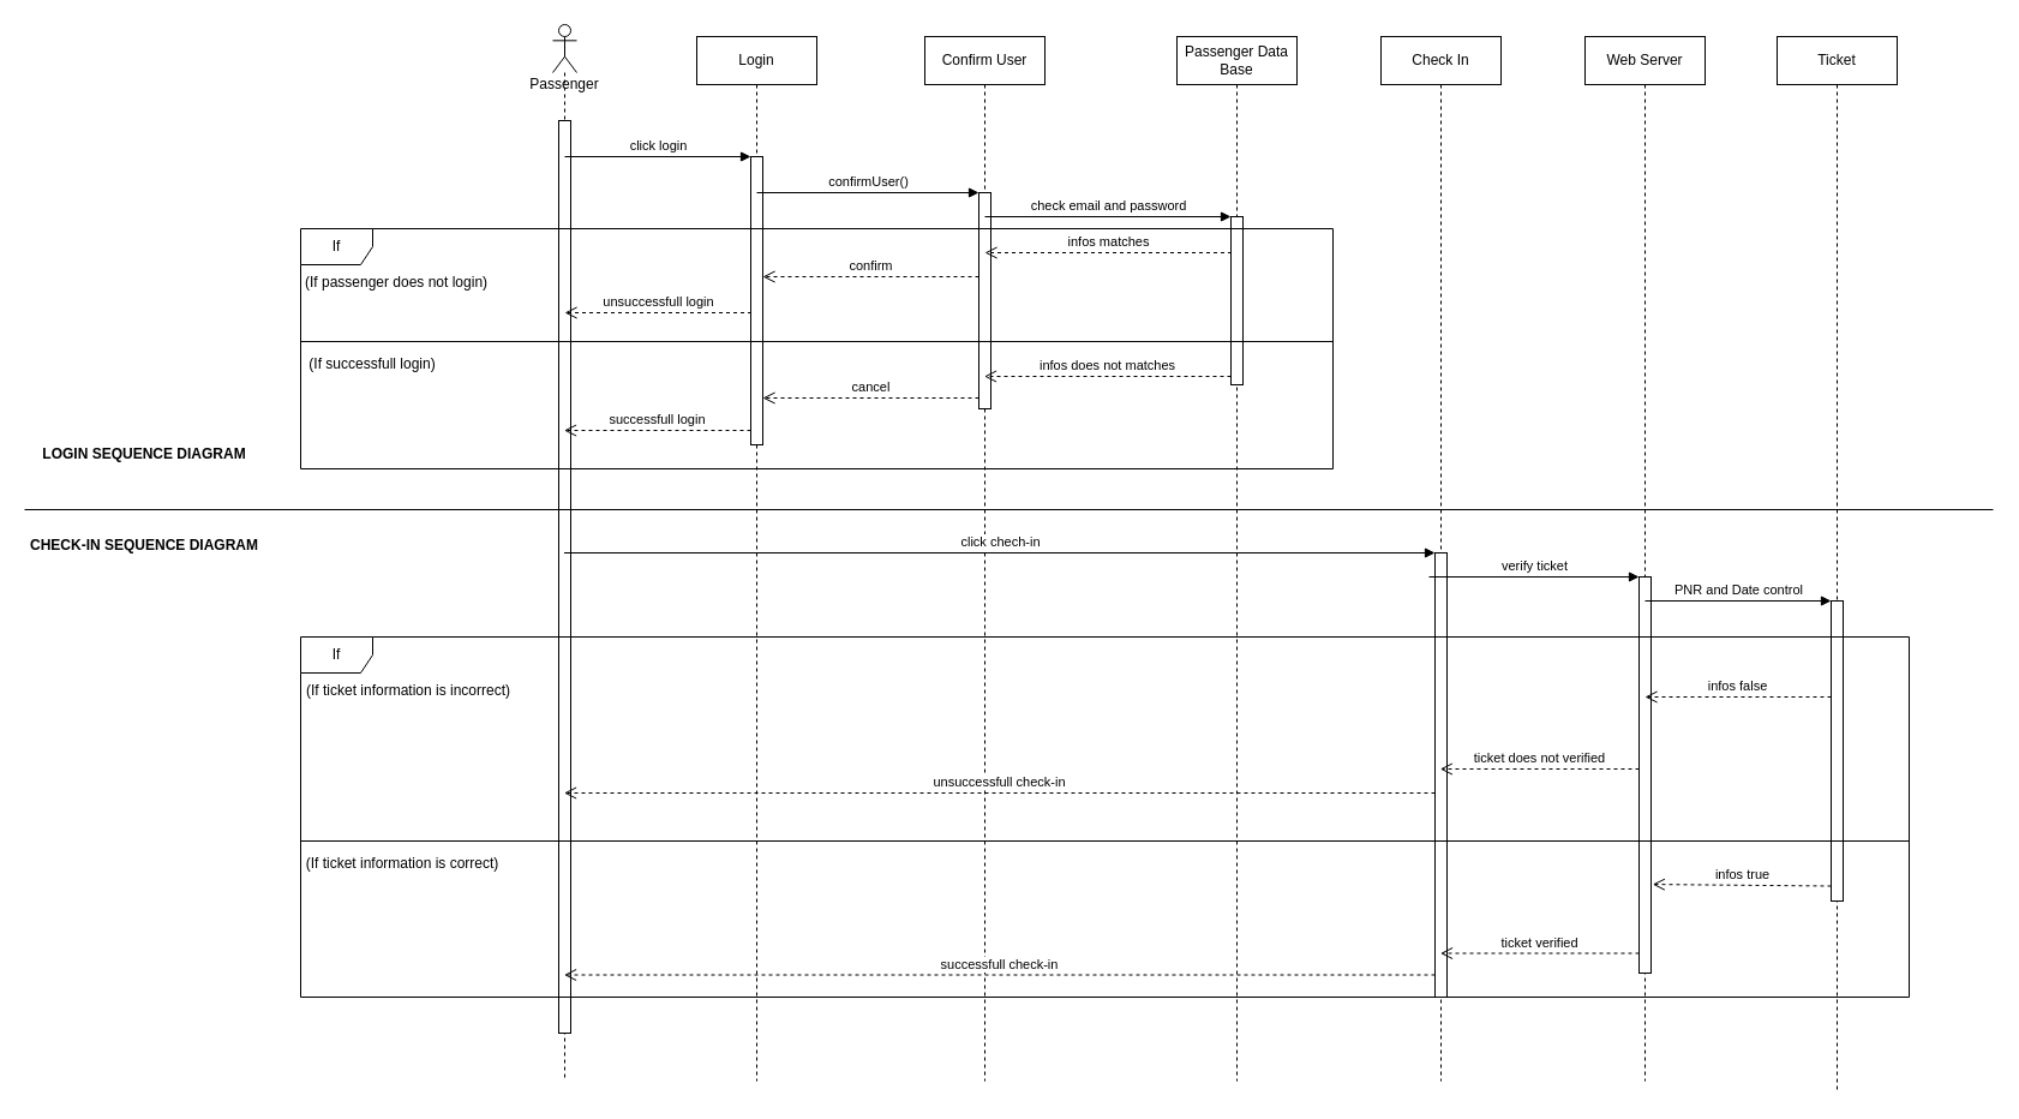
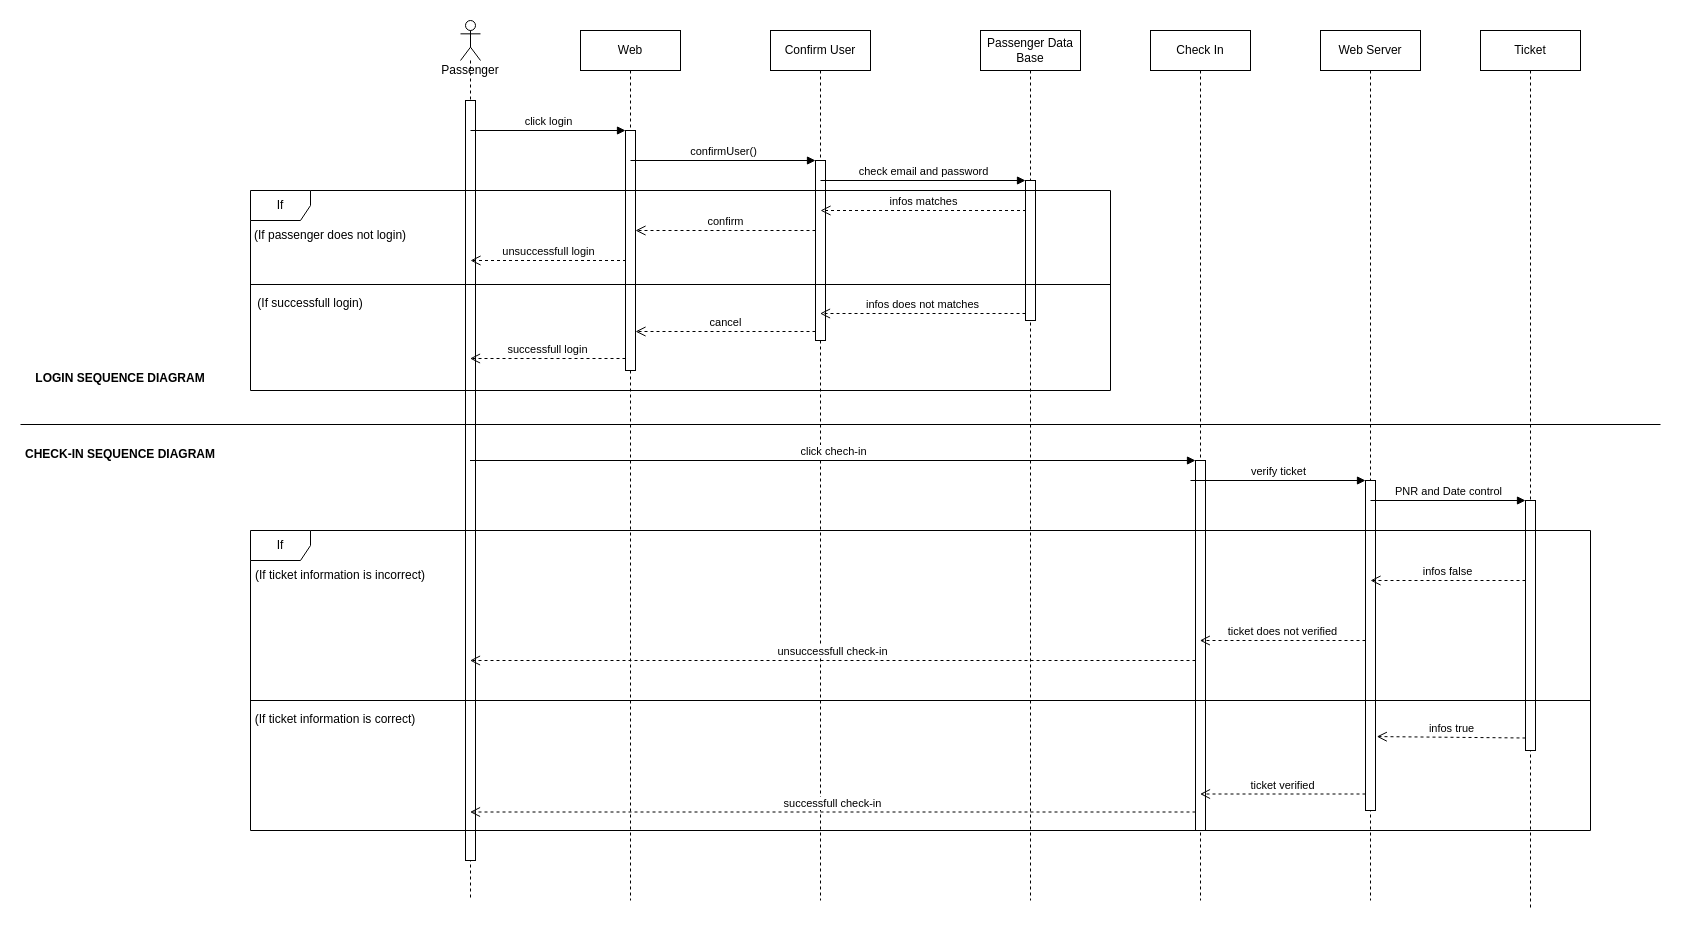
  <mxCell id="0" />
  <mxCell id="1" parent="0" />
  <mxCell id="2" value="Passenger" style="shape=umlLifeline;participant=umlActor;perimeter=lifelinePerimeter;whiteSpace=wrap;html=1;container=1;collapsible=0;recursiveResize=0;verticalAlign=top;spacingTop=36;outlineConnect=0;" parent="1" vertex="1"><mxGeometry x="460" y="20" width="20" height="880" as="geometry" /></mxCell>
  <mxCell id="3" value="" style="html=1;points=[];perimeter=orthogonalPerimeter;" parent="2" vertex="1"><mxGeometry x="5" y="80" width="10" height="760" as="geometry" /></mxCell>
- <mxCell id="4" value="Login" style="shape=umlLifeline;perimeter=lifelinePerimeter;whiteSpace=wrap;html=1;container=1;collapsible=0;recursiveResize=0;outlineConnect=0;" parent="1" vertex="1"><mxGeometry x="580" y="30" width="100" height="870" as="geometry" /></mxCell>
+ <mxCell id="4" value="Web" style="shape=umlLifeline;perimeter=lifelinePerimeter;whiteSpace=wrap;html=1;container=1;collapsible=0;recursiveResize=0;outlineConnect=0;" parent="1" vertex="1"><mxGeometry x="580" y="30" width="100" height="870" as="geometry" /></mxCell>
  <mxCell id="5" value="" style="html=1;points=[];perimeter=orthogonalPerimeter;" parent="4" vertex="1"><mxGeometry x="45" y="100" width="10" height="240" as="geometry" /></mxCell>
  <mxCell id="6" value="Confirm User" style="shape=umlLifeline;perimeter=lifelinePerimeter;whiteSpace=wrap;html=1;container=1;collapsible=0;recursiveResize=0;outlineConnect=0;" parent="1" vertex="1"><mxGeometry x="770" y="30" width="100" height="870" as="geometry" /></mxCell>
  <mxCell id="7" value="" style="html=1;points=[];perimeter=orthogonalPerimeter;" parent="6" vertex="1"><mxGeometry x="45" y="130" width="10" height="180" as="geometry" /></mxCell>
  <mxCell id="8" value="confirm" style="html=1;verticalAlign=bottom;endArrow=open;dashed=1;endSize=8;exitX=0;exitY=0.95;rounded=0;" parent="6" edge="1"><mxGeometry relative="1" as="geometry"><mxPoint x="-135" y="200" as="targetPoint" /><mxPoint x="45" y="200" as="sourcePoint" /></mxGeometry></mxCell>
  <mxCell id="9" value="Passenger Data Base" style="shape=umlLifeline;perimeter=lifelinePerimeter;whiteSpace=wrap;html=1;container=1;collapsible=0;recursiveResize=0;outlineConnect=0;" parent="1" vertex="1"><mxGeometry x="980" y="30" width="100" height="870" as="geometry" /></mxCell>
  <mxCell id="10" value="" style="html=1;points=[];perimeter=orthogonalPerimeter;" parent="9" vertex="1"><mxGeometry x="45" y="150" width="10" height="140" as="geometry" /></mxCell>
  <mxCell id="11" value="click login" style="html=1;verticalAlign=bottom;endArrow=block;entryX=0;entryY=0;rounded=0;" parent="1" target="5" edge="1"><mxGeometry relative="1" as="geometry"><mxPoint x="470" y="130" as="sourcePoint" /></mxGeometry></mxCell>
  <mxCell id="12" value="successfull login" style="html=1;verticalAlign=bottom;endArrow=open;dashed=1;endSize=8;exitX=0;exitY=0.95;rounded=0;" parent="1" source="5" target="2" edge="1"><mxGeometry relative="1" as="geometry"><mxPoint x="470" y="206" as="targetPoint" /></mxGeometry></mxCell>
  <mxCell id="13" value="confirmUser()" style="html=1;verticalAlign=bottom;endArrow=block;entryX=0;entryY=0;rounded=0;" parent="1" target="7" edge="1"><mxGeometry relative="1" as="geometry"><mxPoint x="630" y="160" as="sourcePoint" /></mxGeometry></mxCell>
  <mxCell id="14" value="cancel" style="html=1;verticalAlign=bottom;endArrow=open;dashed=1;endSize=8;exitX=0;exitY=0.95;rounded=0;" parent="1" source="7" target="5" edge="1"><mxGeometry relative="1" as="geometry"><mxPoint x="630" y="236" as="targetPoint" /></mxGeometry></mxCell>
  <mxCell id="15" value="check email and password" style="html=1;verticalAlign=bottom;endArrow=block;entryX=0;entryY=0;rounded=0;" parent="1" target="10" edge="1"><mxGeometry relative="1" as="geometry"><mxPoint x="820" y="180" as="sourcePoint" /></mxGeometry></mxCell>
  <mxCell id="16" value="infos does not matches" style="html=1;verticalAlign=bottom;endArrow=open;dashed=1;endSize=8;exitX=0;exitY=0.95;rounded=0;" parent="1" source="10" target="6" edge="1"><mxGeometry relative="1" as="geometry"><mxPoint x="820" y="256" as="targetPoint" /></mxGeometry></mxCell>
  <mxCell id="17" value="infos matches" style="html=1;verticalAlign=bottom;endArrow=open;dashed=1;endSize=8;exitX=0;exitY=0.95;rounded=0;" parent="1" edge="1"><mxGeometry relative="1" as="geometry"><mxPoint x="820" y="210" as="targetPoint" /><mxPoint x="1025.5" y="210" as="sourcePoint" /><Array as="points"><mxPoint x="930" y="210" /></Array></mxGeometry></mxCell>
  <mxCell id="18" value="unsuccessfull login" style="html=1;verticalAlign=bottom;endArrow=open;dashed=1;endSize=8;exitX=0;exitY=0.95;rounded=0;" parent="1" edge="1"><mxGeometry relative="1" as="geometry"><mxPoint x="470" y="260" as="targetPoint" /><mxPoint x="625.5" y="260" as="sourcePoint" /></mxGeometry></mxCell>
  <mxCell id="19" value="If" style="shape=umlFrame;whiteSpace=wrap;html=1;" parent="1" vertex="1"><mxGeometry x="250" y="190" width="860" height="200" as="geometry" /></mxCell>
  <mxCell id="20" value="" style="line;strokeWidth=1;fillColor=none;align=left;verticalAlign=middle;spacingTop=-1;spacingLeft=3;spacingRight=3;rotatable=0;labelPosition=right;points=[];portConstraint=eastwest;" parent="1" vertex="1"><mxGeometry x="250" y="280" width="860" height="8" as="geometry" /></mxCell>
  <mxCell id="21" value="(If passenger does not login)" style="text;html=1;strokeColor=none;fillColor=none;align=center;verticalAlign=middle;whiteSpace=wrap;rounded=0;" parent="1" vertex="1"><mxGeometry x="240" y="220" width="180" height="30" as="geometry" /></mxCell>
  <mxCell id="22" value="(If successfull login)" style="text;html=1;strokeColor=none;fillColor=none;align=center;verticalAlign=middle;whiteSpace=wrap;rounded=0;" parent="1" vertex="1"><mxGeometry x="220" y="288" width="180" height="30" as="geometry" /></mxCell>
  <mxCell id="23" value="Check In" style="shape=umlLifeline;perimeter=lifelinePerimeter;whiteSpace=wrap;html=1;container=1;collapsible=0;recursiveResize=0;outlineConnect=0;" parent="1" vertex="1"><mxGeometry x="1150" y="30" width="100" height="870" as="geometry" /></mxCell>
  <mxCell id="24" value="" style="html=1;points=[];perimeter=orthogonalPerimeter;" parent="23" vertex="1"><mxGeometry x="45" y="430" width="10" height="370" as="geometry" /></mxCell>
  <mxCell id="25" value="unsuccessfull check-in" style="html=1;verticalAlign=bottom;endArrow=open;dashed=1;endSize=8;rounded=0;" parent="23" target="2" edge="1"><mxGeometry relative="1" as="geometry"><mxPoint x="45" y="630" as="sourcePoint" /><mxPoint x="-35" y="630" as="targetPoint" /></mxGeometry></mxCell>
  <mxCell id="26" value="click chech-in" style="html=1;verticalAlign=bottom;endArrow=block;entryX=0;entryY=0;rounded=0;" parent="1" source="2" target="24" edge="1"><mxGeometry relative="1" as="geometry"><mxPoint x="470" y="420" as="sourcePoint" /></mxGeometry></mxCell>
  <mxCell id="27" value="successfull check-in" style="html=1;verticalAlign=bottom;endArrow=open;dashed=1;endSize=8;exitX=0;exitY=0.95;rounded=0;" parent="1" source="24" target="2" edge="1"><mxGeometry relative="1" as="geometry"><mxPoint x="470" y="496" as="targetPoint" /></mxGeometry></mxCell>
  <mxCell id="28" value="Web Server" style="shape=umlLifeline;perimeter=lifelinePerimeter;whiteSpace=wrap;html=1;container=1;collapsible=0;recursiveResize=0;outlineConnect=0;" parent="1" vertex="1"><mxGeometry x="1320" y="30" width="100" height="870" as="geometry" /></mxCell>
  <mxCell id="29" value="" style="html=1;points=[];perimeter=orthogonalPerimeter;" parent="28" vertex="1"><mxGeometry x="45" y="450" width="10" height="330" as="geometry" /></mxCell>
  <mxCell id="30" value="ticket does not verified" style="html=1;verticalAlign=bottom;endArrow=open;dashed=1;endSize=8;exitX=0;exitY=0.95;rounded=0;" parent="28" edge="1"><mxGeometry relative="1" as="geometry"><mxPoint x="-120.676" y="610.0" as="targetPoint" /><mxPoint x="45" y="610.0" as="sourcePoint" /></mxGeometry></mxCell>
  <mxCell id="31" value="" style="line;strokeWidth=1;fillColor=none;align=left;verticalAlign=middle;spacingTop=-1;spacingLeft=3;spacingRight=3;rotatable=0;labelPosition=right;points=[];portConstraint=eastwest;" parent="1" vertex="1"><mxGeometry x="20" y="420" width="1640" height="8" as="geometry" /></mxCell>
  <mxCell id="32" value="LOGIN SEQUENCE DIAGRAM" style="text;align=center;fontStyle=1;verticalAlign=middle;spacingLeft=3;spacingRight=3;strokeColor=none;rotatable=0;points=[[0,0.5],[1,0.5]];portConstraint=eastwest;" parent="1" vertex="1"><mxGeometry x="80" y="364" width="80" height="26" as="geometry" /></mxCell>
  <mxCell id="33" value="CHECK-IN SEQUENCE DIAGRAM" style="text;align=center;fontStyle=1;verticalAlign=middle;spacingLeft=3;spacingRight=3;strokeColor=none;rotatable=0;points=[[0,0.5],[1,0.5]];portConstraint=eastwest;" parent="1" vertex="1"><mxGeometry x="80" y="440" width="80" height="26" as="geometry" /></mxCell>
  <mxCell id="34" value="verify ticket" style="html=1;verticalAlign=bottom;endArrow=block;entryX=0;entryY=0;rounded=0;" parent="1" target="29" edge="1"><mxGeometry relative="1" as="geometry"><mxPoint x="1190" y="480" as="sourcePoint" /></mxGeometry></mxCell>
  <mxCell id="35" value="ticket verified" style="html=1;verticalAlign=bottom;endArrow=open;dashed=1;endSize=8;exitX=0;exitY=0.95;rounded=0;" parent="1" source="29" target="23" edge="1"><mxGeometry relative="1" as="geometry"><mxPoint x="1190" y="556" as="targetPoint" /></mxGeometry></mxCell>
  <mxCell id="36" value="Ticket" style="shape=umlLifeline;perimeter=lifelinePerimeter;whiteSpace=wrap;html=1;container=1;collapsible=0;recursiveResize=0;outlineConnect=0;" parent="1" vertex="1"><mxGeometry x="1480" y="30" width="100" height="880" as="geometry" /></mxCell>
  <mxCell id="37" value="" style="html=1;points=[];perimeter=orthogonalPerimeter;" parent="36" vertex="1"><mxGeometry x="45" y="470" width="10" height="250" as="geometry" /></mxCell>
  <mxCell id="38" value="PNR and Date control" style="html=1;verticalAlign=bottom;endArrow=block;entryX=0;entryY=0;rounded=0;" parent="1" target="37" edge="1"><mxGeometry relative="1" as="geometry"><mxPoint x="1370" y="500" as="sourcePoint" /></mxGeometry></mxCell>
  <mxCell id="39" value="infos true" style="html=1;verticalAlign=bottom;endArrow=open;dashed=1;endSize=8;exitX=0;exitY=0.95;rounded=0;entryX=1.129;entryY=0.776;entryDx=0;entryDy=0;entryPerimeter=0;" parent="1" source="37" target="29" edge="1"><mxGeometry relative="1" as="geometry"><mxPoint x="1370" y="576" as="targetPoint" /></mxGeometry></mxCell>
  <mxCell id="40" value="infos false" style="html=1;verticalAlign=bottom;endArrow=open;dashed=1;endSize=8;rounded=0;" parent="1" source="37" edge="1"><mxGeometry relative="1" as="geometry"><mxPoint x="1450" y="580" as="sourcePoint" /><mxPoint x="1370" y="580" as="targetPoint" /></mxGeometry></mxCell>
  <mxCell id="41" value="If" style="shape=umlFrame;whiteSpace=wrap;html=1;" parent="1" vertex="1"><mxGeometry x="250" y="530" width="1340" height="300" as="geometry" /></mxCell>
  <mxCell id="42" value="" style="line;strokeWidth=1;fillColor=none;align=left;verticalAlign=middle;spacingTop=-1;spacingLeft=3;spacingRight=3;rotatable=0;labelPosition=right;points=[];portConstraint=eastwest;" parent="1" vertex="1"><mxGeometry x="250" y="696" width="1340" height="8" as="geometry" /></mxCell>
  <mxCell id="43" value="(If ticket information is incorrect)" style="text;html=1;strokeColor=none;fillColor=none;align=center;verticalAlign=middle;whiteSpace=wrap;rounded=0;" parent="1" vertex="1"><mxGeometry x="225" y="560" width="230" height="30" as="geometry" /></mxCell>
  <mxCell id="44" value="(If ticket information is correct)" style="text;html=1;strokeColor=none;fillColor=none;align=center;verticalAlign=middle;whiteSpace=wrap;rounded=0;" parent="1" vertex="1"><mxGeometry x="225" y="704" width="220" height="30" as="geometry" /></mxCell>
